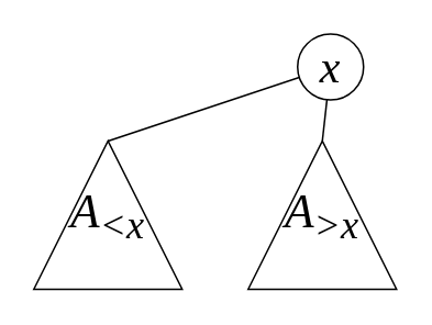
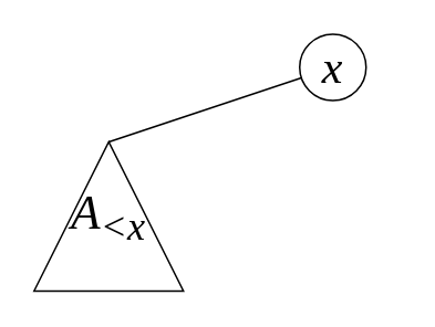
  <mxCell id="0" />
  <mxCell id="1" parent="0" />
  <mxCell id="2" value="&lt;font face=&quot;Times New Roman&quot; size=&quot;1&quot;&gt;&lt;i style=&quot;font-size: 28px&quot;&gt;x&lt;/i&gt;&lt;/font&gt;" style="ellipse;whiteSpace=wrap;html=1;aspect=fixed;" vertex="1" parent="1"><mxGeometry x="180" y="20" width="40" height="40" as="geometry" /></mxCell>
  <mxCell id="3" value="&lt;font face=&quot;Times New Roman&quot; size=&quot;1&quot;&gt;&lt;i style=&quot;font-size: 29px&quot;&gt;A&lt;sub&gt;&amp;lt;x&lt;/sub&gt;&lt;/i&gt;&lt;/font&gt;" style="triangle;whiteSpace=wrap;html=1;direction=north;" vertex="1" parent="1"><mxGeometry x="20" y="85" width="90" height="90" as="geometry" /></mxCell>
- <mxCell id="4" value="&lt;font face=&quot;Times New Roman&quot; size=&quot;1&quot;&gt;&lt;i style=&quot;font-size: 29px&quot;&gt;A&lt;sub&gt;&amp;gt;x&lt;/sub&gt;&lt;/i&gt;&lt;/font&gt;" style="triangle;whiteSpace=wrap;html=1;direction=north;" vertex="1" parent="1"><mxGeometry x="150" y="85" width="90" height="90" as="geometry" /></mxCell>
  <mxCell id="5" value="" style="endArrow=none;html=1;exitX=1;exitY=0.5;exitDx=0;exitDy=0;" edge="1" parent="1" source="3" target="2"><mxGeometry width="50" height="50" relative="1" as="geometry"><mxPoint x="380" y="325" as="sourcePoint" /><mxPoint x="430" y="275" as="targetPoint" /></mxGeometry></mxCell>
- <mxCell id="6" value="" style="endArrow=none;html=1;exitX=1;exitY=0.5;exitDx=0;exitDy=0;" edge="1" parent="1" source="4" target="2"><mxGeometry width="50" height="50" relative="1" as="geometry"><mxPoint x="390" y="325" as="sourcePoint" /><mxPoint x="440" y="275" as="targetPoint" /></mxGeometry></mxCell>
